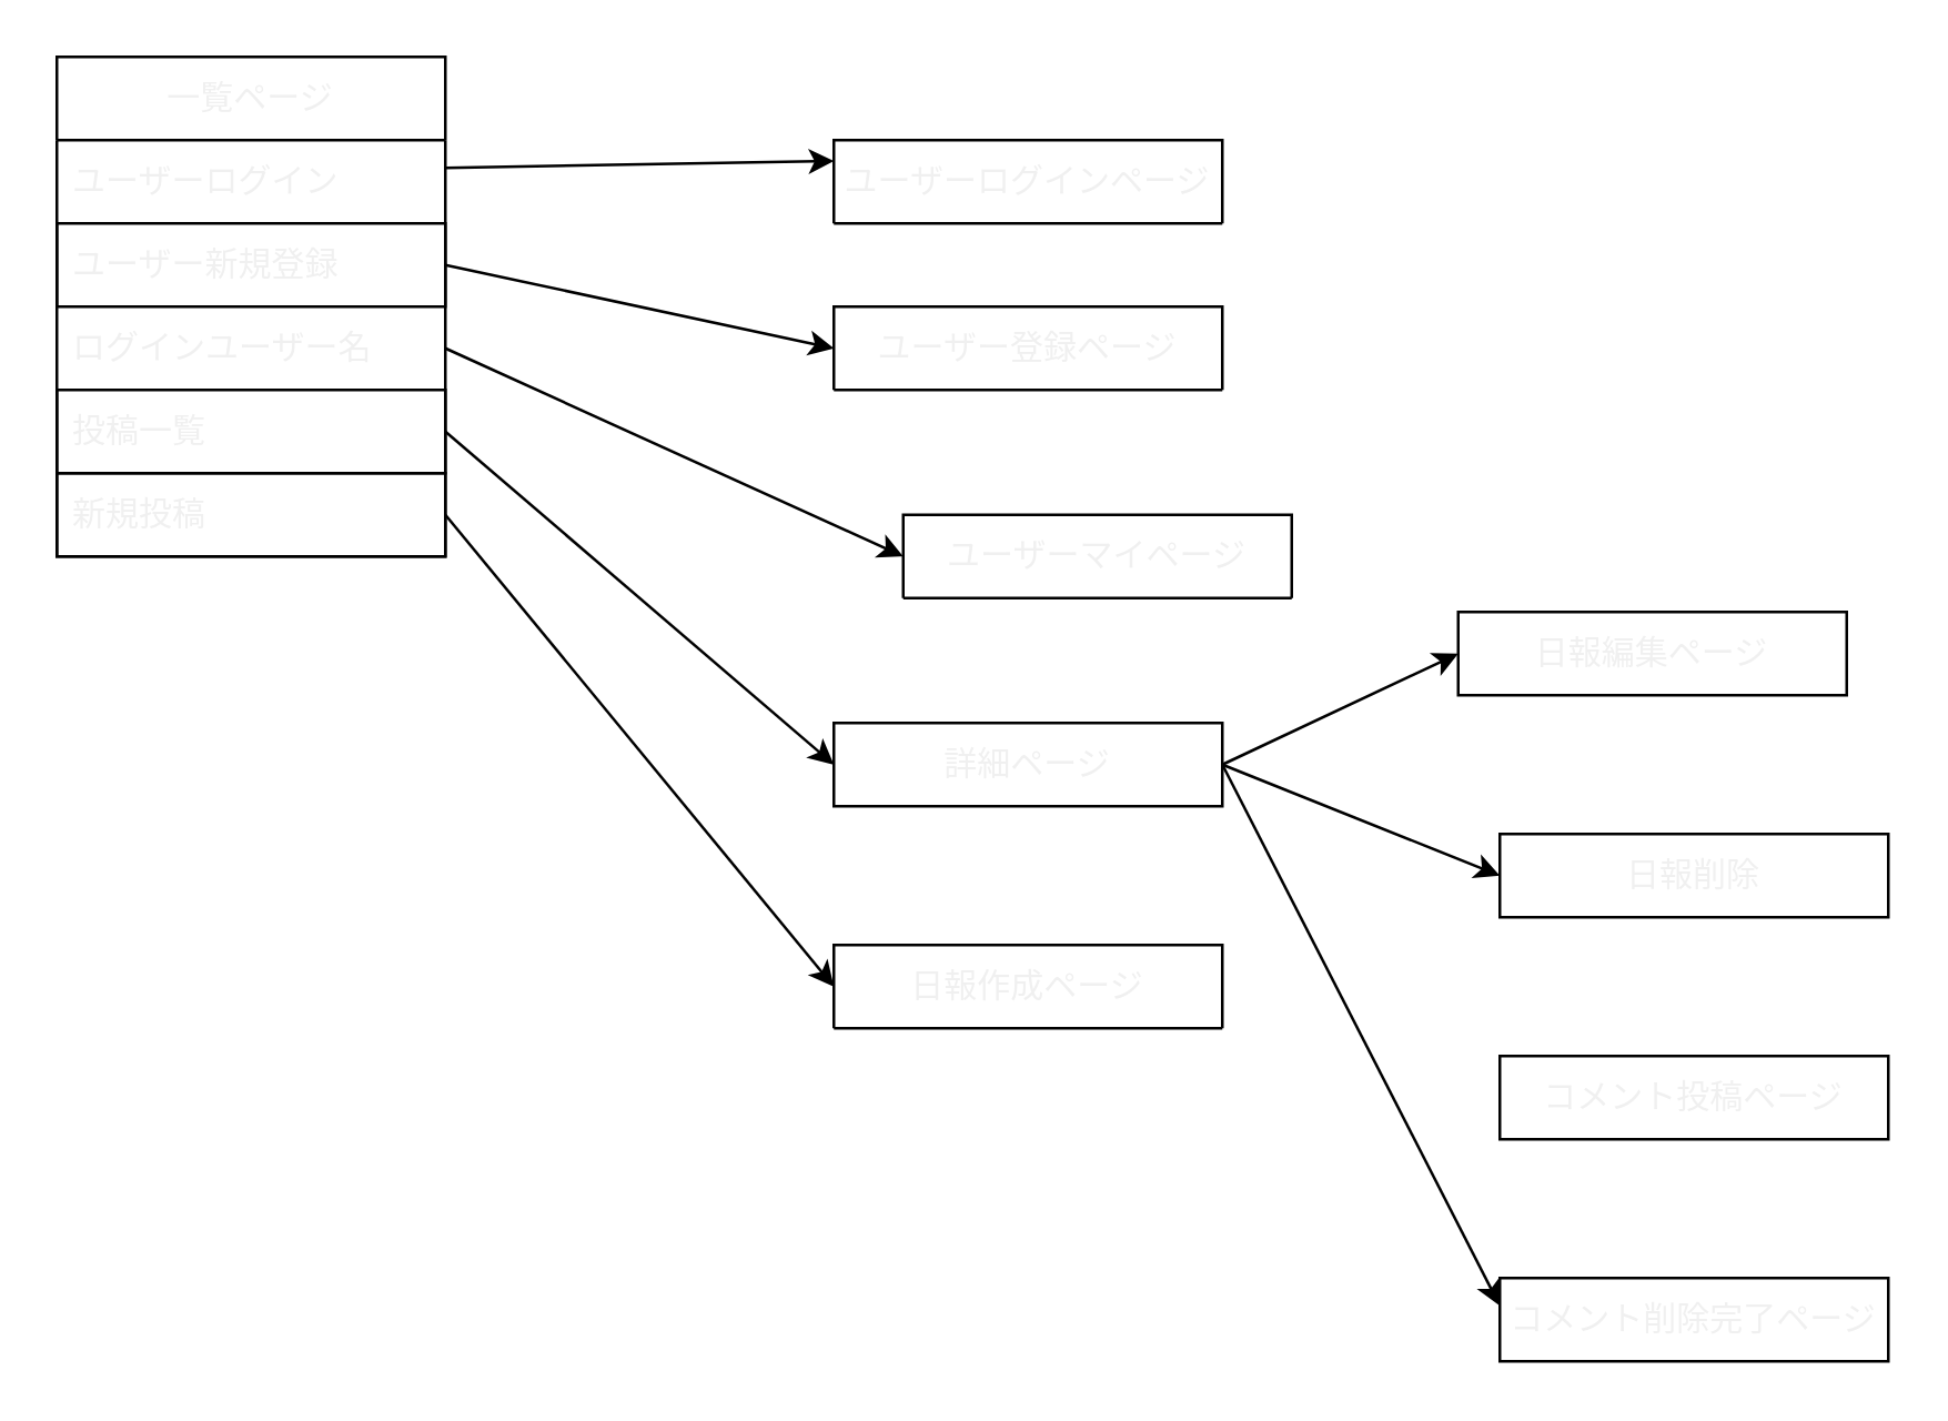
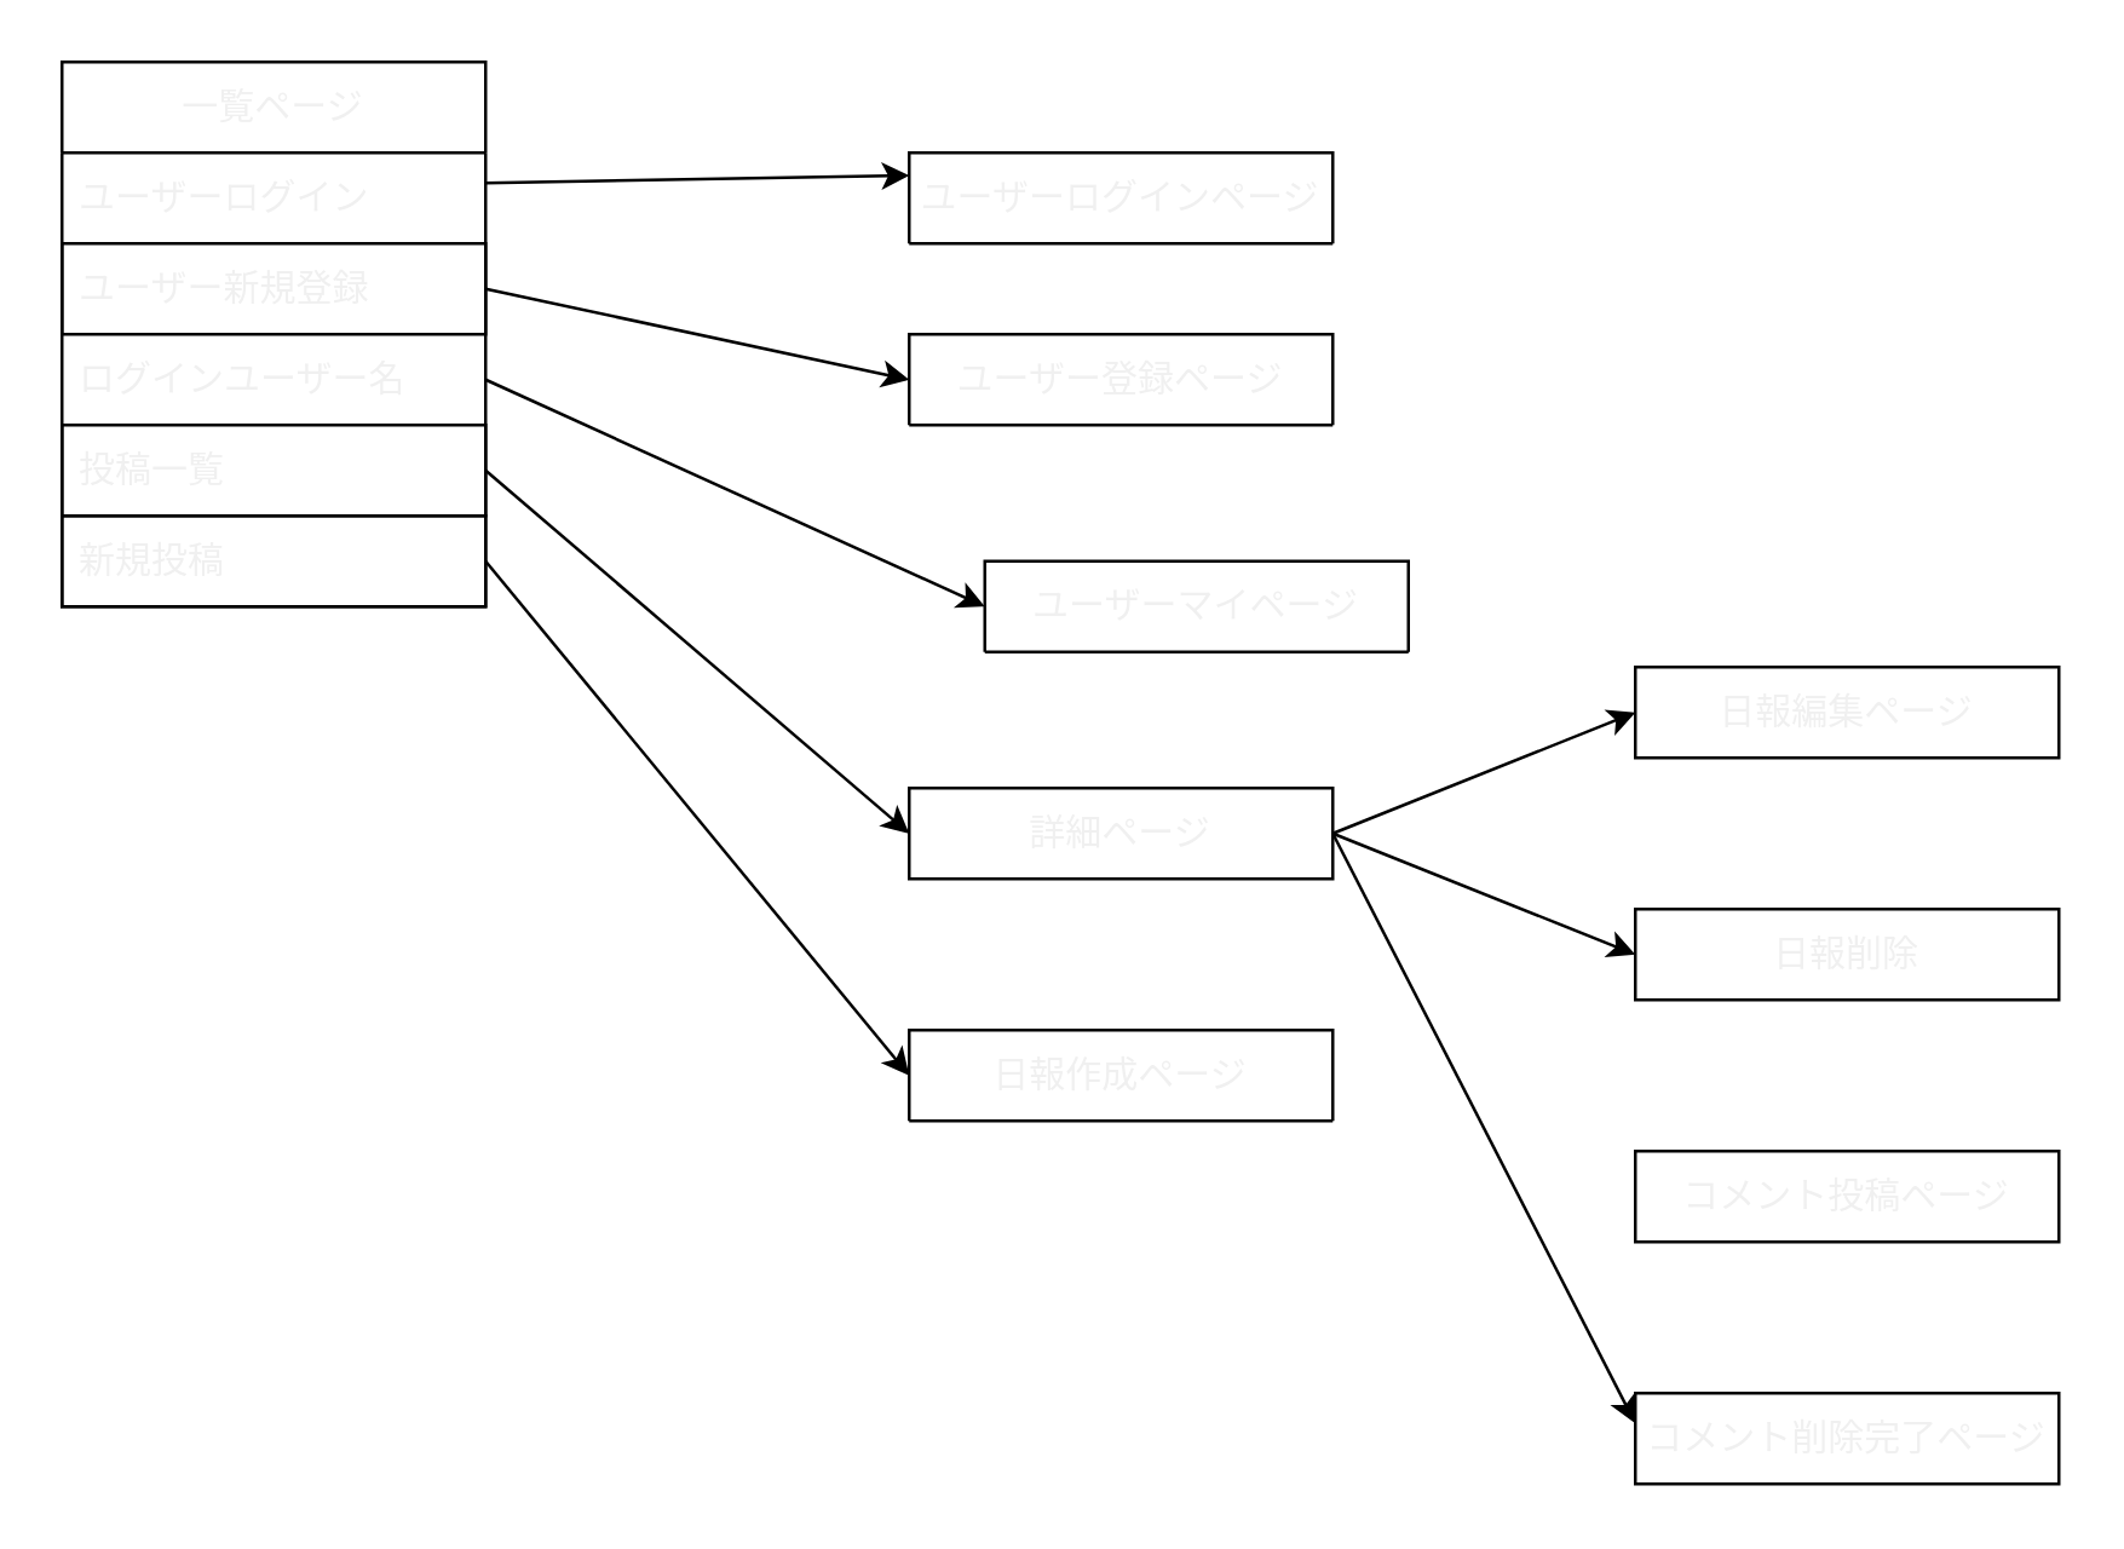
  <mxCell id="0" />
  <mxCell id="1" parent="0" />
  <mxCell id="2" value="ユーザーログインページ" style="swimlane;fontStyle=0;childLayout=stackLayout;horizontal=1;startSize=30;horizontalStack=0;resizeParent=1;resizeParentMax=0;resizeLast=0;collapsible=1;marginBottom=0;whiteSpace=wrap;html=1;labelBackgroundColor=none;fontColor=#F0F0F0;fillColor=none;" parent="1" vertex="1"><mxGeometry x="300" y="50" width="140" height="30" as="geometry" /></mxCell>
  <mxCell id="3" value="ユーザー登録ページ" style="swimlane;fontStyle=0;childLayout=stackLayout;horizontal=1;startSize=30;horizontalStack=0;resizeParent=1;resizeParentMax=0;resizeLast=0;collapsible=1;marginBottom=0;whiteSpace=wrap;html=1;labelBackgroundColor=none;fontColor=#F0F0F0;fillColor=none;" parent="1" vertex="1"><mxGeometry x="300" y="110" width="140" height="30" as="geometry"><mxRectangle x="500" y="170" width="170" height="30" as="alternateBounds" /></mxGeometry></mxCell>
  <mxCell id="4" value="ユーザーマイページ" style="swimlane;fontStyle=0;childLayout=stackLayout;horizontal=1;startSize=30;horizontalStack=0;resizeParent=1;resizeParentMax=0;resizeLast=0;collapsible=1;marginBottom=0;whiteSpace=wrap;html=1;labelBackgroundColor=none;fontColor=#F0F0F0;fillColor=none;" parent="1" vertex="1"><mxGeometry x="325" y="185" width="140" height="30" as="geometry" /></mxCell>
  <mxCell id="5" value="日報作成ページ" style="swimlane;fontStyle=0;childLayout=stackLayout;horizontal=1;startSize=30;horizontalStack=0;resizeParent=1;resizeParentMax=0;resizeLast=0;collapsible=1;marginBottom=0;whiteSpace=wrap;html=1;labelBackgroundColor=none;fontColor=#F0F0F0;fillColor=none;" parent="1" vertex="1"><mxGeometry x="300" y="340" width="140" height="30" as="geometry" /></mxCell>
  <mxCell id="6" value="Item 1" style="text;strokeColor=none;fillColor=none;align=left;verticalAlign=middle;spacingLeft=4;spacingRight=4;overflow=hidden;points=[[0,0.5],[1,0.5]];portConstraint=eastwest;rotatable=0;whiteSpace=wrap;html=1;labelBackgroundColor=none;fontColor=#F0F0F0;" parent="5" vertex="1"><mxGeometry y="30" width="140" as="geometry" /></mxCell>
  <mxCell id="7" value="一覧ページ" style="swimlane;fontStyle=0;childLayout=stackLayout;horizontal=1;startSize=30;horizontalStack=0;resizeParent=1;resizeParentMax=0;resizeLast=0;collapsible=1;marginBottom=0;whiteSpace=wrap;html=1;labelBackgroundColor=none;fontColor=#F0F0F0;fillColor=none;" parent="1" vertex="1"><mxGeometry x="20" y="20" width="140" height="180" as="geometry" /></mxCell>
  <mxCell id="8" value="ユーザーログイン" style="text;strokeColor=none;fillColor=none;align=left;verticalAlign=middle;spacingLeft=4;spacingRight=4;overflow=hidden;points=[[0,0.5],[1,0.5]];portConstraint=eastwest;rotatable=0;whiteSpace=wrap;html=1;labelBackgroundColor=none;fontColor=#F0F0F0;" parent="7" vertex="1"><mxGeometry y="30" width="140" height="30" as="geometry" /></mxCell>
  <mxCell id="9" value="ユーザー新規登録" style="text;strokeColor=default;fillColor=none;align=left;verticalAlign=middle;spacingLeft=4;spacingRight=4;overflow=hidden;points=[[0,0.5],[1,0.5]];portConstraint=eastwest;rotatable=0;whiteSpace=wrap;html=1;labelBackgroundColor=none;fontColor=#F0F0F0;" parent="7" vertex="1"><mxGeometry y="60" width="140" height="30" as="geometry" /></mxCell>
  <mxCell id="10" value="ログインユーザー名" style="text;strokeColor=none;fillColor=none;align=left;verticalAlign=middle;spacingLeft=4;spacingRight=4;overflow=hidden;points=[[0,0.5],[1,0.5]];portConstraint=eastwest;rotatable=0;whiteSpace=wrap;html=1;labelBackgroundColor=none;fontColor=#F0F0F0;" parent="7" vertex="1"><mxGeometry y="90" width="140" height="30" as="geometry" /></mxCell>
  <mxCell id="11" value="投稿一覧" style="text;strokeColor=default;fillColor=none;align=left;verticalAlign=middle;spacingLeft=4;spacingRight=4;overflow=hidden;points=[[0,0.5],[1,0.5]];portConstraint=eastwest;rotatable=0;whiteSpace=wrap;html=1;labelBackgroundColor=none;fontColor=#F0F0F0;" parent="7" vertex="1"><mxGeometry y="120" width="140" height="30" as="geometry" /></mxCell>
  <mxCell id="12" value="新規投稿" style="text;strokeColor=default;fillColor=none;align=left;verticalAlign=middle;spacingLeft=4;spacingRight=4;overflow=hidden;points=[[0,0.5],[1,0.5]];portConstraint=eastwest;rotatable=0;whiteSpace=wrap;html=1;labelBackgroundColor=none;fontColor=#F0F0F0;" parent="7" vertex="1"><mxGeometry y="150" width="140" height="30" as="geometry" /></mxCell>
  <mxCell id="13" style="edgeStyle=none;html=1;fontColor=#F0F0F0;startArrow=none;startFill=0;entryX=0;entryY=0.25;entryDx=0;entryDy=0;" parent="1" target="2" edge="1"><mxGeometry relative="1" as="geometry"><mxPoint x="160" y="60" as="sourcePoint" /><mxPoint x="290" y="65" as="targetPoint" /><Array as="points" /></mxGeometry></mxCell>
  <mxCell id="14" style="edgeStyle=none;html=1;fontColor=#F0F0F0;startArrow=none;startFill=0;rounded=0;entryX=0;entryY=0.5;entryDx=0;entryDy=0;exitX=1;exitY=0.5;exitDx=0;exitDy=0;" parent="1" source="9" target="3" edge="1"><mxGeometry relative="1" as="geometry"><mxPoint x="290" y="130" as="sourcePoint" /><Array as="points" /></mxGeometry></mxCell>
  <mxCell id="15" style="edgeStyle=none;rounded=0;html=1;exitX=1;exitY=0.5;exitDx=0;exitDy=0;entryX=0;entryY=0.5;entryDx=0;entryDy=0;fontColor=#F0F0F0;startArrow=none;startFill=0;" parent="1" source="10" target="4" edge="1"><mxGeometry relative="1" as="geometry" /></mxCell>
  <mxCell id="16" style="edgeStyle=none;rounded=0;html=1;exitX=1;exitY=0.5;exitDx=0;exitDy=0;entryX=0;entryY=0.5;entryDx=0;entryDy=0;fontColor=#F0F0F0;startArrow=none;startFill=0;" parent="1" source="12" target="5" edge="1"><mxGeometry relative="1" as="geometry" /></mxCell>
  <mxCell id="17" style="edgeStyle=none;rounded=0;html=1;exitX=1;exitY=0.5;exitDx=0;exitDy=0;fontColor=#F0F0F0;startArrow=none;startFill=0;entryX=0;entryY=0.5;entryDx=0;entryDy=0;" parent="1" source="20" target="22" edge="1"><mxGeometry relative="1" as="geometry" /></mxCell>
  <mxCell id="18" style="edgeStyle=none;rounded=0;html=1;exitX=1;exitY=0.5;exitDx=0;exitDy=0;entryX=0;entryY=0.5;entryDx=0;entryDy=0;fontColor=#F0F0F0;startArrow=none;startFill=0;" parent="1" source="20" target="23" edge="1"><mxGeometry relative="1" as="geometry" /></mxCell>
  <mxCell id="19" style="edgeStyle=none;rounded=0;html=1;exitX=1;exitY=0.5;exitDx=0;exitDy=0;fontColor=#F0F0F0;startArrow=none;startFill=0;" parent="1" source="20" edge="1"><mxGeometry relative="1" as="geometry"><mxPoint x="540" y="470" as="targetPoint" /></mxGeometry></mxCell>
  <mxCell id="20" value="詳細ページ" style="rounded=0;whiteSpace=wrap;html=1;labelBackgroundColor=none;strokeColor=default;fontColor=#F0F0F0;fillColor=none;" parent="1" vertex="1"><mxGeometry x="300" y="260" width="140" height="30" as="geometry" /></mxCell>
  <mxCell id="21" style="edgeStyle=none;rounded=0;html=1;exitX=1;exitY=0.5;exitDx=0;exitDy=0;entryX=0;entryY=0.5;entryDx=0;entryDy=0;fontColor=#F0F0F0;startArrow=none;startFill=0;" parent="1" source="11" target="20" edge="1"><mxGeometry relative="1" as="geometry" /></mxCell>
- <mxCell id="22" value="日報編集ページ" style="rounded=0;whiteSpace=wrap;html=1;labelBackgroundColor=none;strokeColor=default;fontColor=#F0F0F0;fillColor=none;" parent="1" vertex="1"><mxGeometry x="525" y="220" width="140" height="30" as="geometry" /></mxCell>
+ <mxCell id="22" value="日報編集ページ" style="rounded=0;whiteSpace=wrap;html=1;labelBackgroundColor=none;strokeColor=default;fontColor=#F0F0F0;fillColor=none;" parent="1" vertex="1"><mxGeometry x="540" y="220" width="140" height="30" as="geometry" /></mxCell>
  <mxCell id="23" value="日報削除" style="rounded=0;whiteSpace=wrap;html=1;labelBackgroundColor=none;strokeColor=default;fontColor=#F0F0F0;fillColor=none;" parent="1" vertex="1"><mxGeometry x="540" y="300" width="140" height="30" as="geometry" /></mxCell>
  <mxCell id="24" value="コメント投稿ページ" style="rounded=0;whiteSpace=wrap;html=1;labelBackgroundColor=none;strokeColor=default;fontColor=#F0F0F0;fillColor=none;" parent="1" vertex="1"><mxGeometry x="540" y="380" width="140" height="30" as="geometry" /></mxCell>
  <mxCell id="25" value="コメント削除完了ページ" style="rounded=0;whiteSpace=wrap;html=1;labelBackgroundColor=none;strokeColor=default;fontColor=#F0F0F0;fillColor=none;" parent="1" vertex="1"><mxGeometry x="540" y="460" width="140" height="30" as="geometry" /></mxCell>
